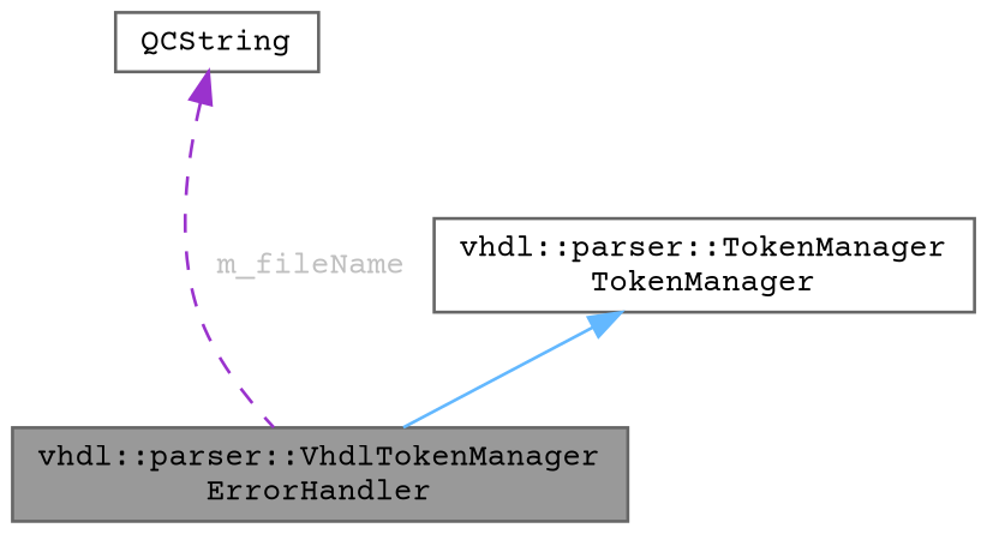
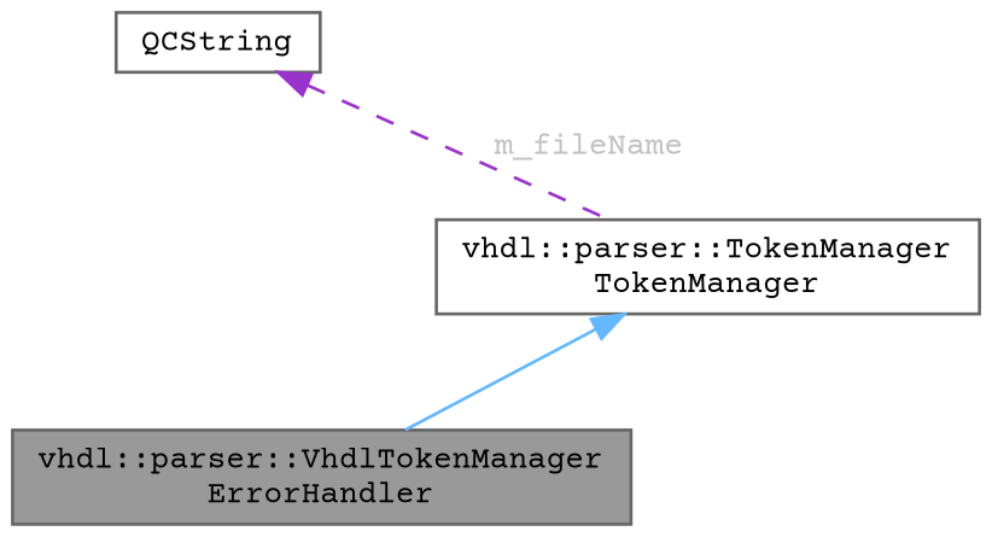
  digraph {
    fontname="Courier Prime"
    node [color=gray40 fillcolor=white fontname="Courier Prime" fontsize=10 shape=box style=filled]
    edge [dir=back fontname="Courier Prime" fontsize=10 labelfontname=Helvetica labelfontsize=10]
    n1 [fillcolor=grey60 fontcolor=black height=0.2 label="vhdl::parser::VhdlTokenManager\lErrorHandler" width=0.4]
    n2 [height=0.2 label="vhdl::parser::TokenManager\lTokenManager" width=0.4]
    n3 [height=0.2 label=QCString width=0.4]
    n2 -> n1 [color=steelblue1 style=solid]
-   n3 -> n1 [color=darkorchid3 fontcolor=grey label=" m_fileName" style=dashed]
+   n3 -> n2 [color=darkorchid3 fontcolor=grey label=" m_fileName" style=dashed]
  }
